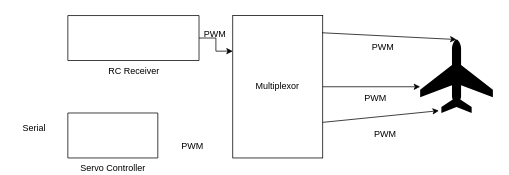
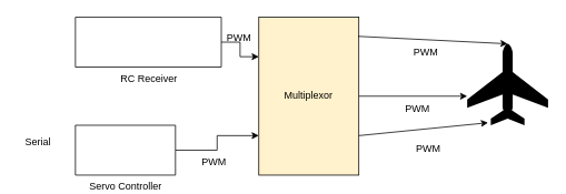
  <mxCell id="0" />
  <mxCell id="1" parent="0" />
  <mxCell id="2" style="edgeStyle=orthogonalEdgeStyle;rounded=0;orthogonalLoop=1;jettySize=auto;html=1;entryX=0;entryY=0.25;entryDx=0;entryDy=0;" parent="1" source="4" target="7" edge="1"><mxGeometry relative="1" as="geometry" /></mxCell>
  <mxCell id="3" value="PWM" style="text;html=1;align=center;verticalAlign=middle;resizable=0;points=[];" parent="2" vertex="1" connectable="0"><mxGeometry x="-0.234" y="3" relative="1" as="geometry"><mxPoint x="-5" y="-7" as="offset" /></mxGeometry></mxCell>
  <mxCell id="4" value="RC Receiver" style="verticalLabelPosition=bottom;verticalAlign=top;html=1;shape=mxgraph.basic.rect;fillColor2=none;strokeWidth=1;size=20;indent=5;" parent="1" vertex="1"><mxGeometry x="90" y="20" width="175" height="60" as="geometry" /></mxCell>
+ <mxCell id="5" style="edgeStyle=orthogonalEdgeStyle;rounded=0;orthogonalLoop=1;jettySize=auto;html=1;entryX=0;entryY=0.75;entryDx=0;entryDy=0;" parent="1" source="6" target="7" edge="1"><mxGeometry relative="1" as="geometry" /></mxCell>
  <mxCell id="6" value="Servo Controller" style="verticalLabelPosition=bottom;verticalAlign=top;html=1;shape=mxgraph.basic.rect;fillColor2=none;strokeWidth=1;size=20;indent=5;" parent="1" vertex="1"><mxGeometry x="90" y="150" width="120" height="60" as="geometry" /></mxCell>
- <mxCell id="7" value="Multiplexor" style="rounded=0;whiteSpace=wrap;html=1;" parent="1" vertex="1"><mxGeometry x="310" y="20" width="120" height="190" as="geometry" /></mxCell>
+ <mxCell id="7" value="Multiplexor" style="rounded=0;whiteSpace=wrap;html=1;fillColor=#fff2cc;" parent="1" vertex="1"><mxGeometry x="310" y="20" width="120" height="190" as="geometry" /></mxCell>
  <mxCell id="8" value="PWM" style="text;html=1;align=center;verticalAlign=middle;resizable=0;points=[];" parent="1" vertex="1" connectable="0"><mxGeometry x="250" y="200" as="geometry"><mxPoint x="5" y="-7" as="offset" /></mxGeometry></mxCell>
  <mxCell id="9" value="" style="shape=mxgraph.signs.transportation.airplane_3;html=1;pointerEvents=1;fillColor=#000000;strokeColor=none;verticalLabelPosition=bottom;verticalAlign=top;align=center;" parent="1" vertex="1"><mxGeometry x="560" y="52" width="97" height="98" as="geometry" /></mxCell>
  <mxCell id="10" value="" style="endArrow=classic;html=1;entryX=0.258;entryY=0.969;entryDx=0;entryDy=0;entryPerimeter=0;exitX=1;exitY=0.75;exitDx=0;exitDy=0;" parent="1" source="7" target="9" edge="1"><mxGeometry width="50" height="50" relative="1" as="geometry"><mxPoint x="370" y="240" as="sourcePoint" /><mxPoint x="420" y="190" as="targetPoint" /></mxGeometry></mxCell>
  <mxCell id="11" value="PWM" style="text;html=1;align=center;verticalAlign=middle;resizable=0;points=[];autosize=1;" parent="1" vertex="1"><mxGeometry x="493" y="168" width="40" height="20" as="geometry" /></mxCell>
  <mxCell id="12" value="" style="endArrow=classic;html=1;exitX=0.992;exitY=0.121;exitDx=0;exitDy=0;exitPerimeter=0;entryX=0.5;entryY=0;entryDx=0;entryDy=0;entryPerimeter=0;" parent="1" source="7" target="9" edge="1"><mxGeometry width="50" height="50" relative="1" as="geometry"><mxPoint x="435.49" y="80" as="sourcePoint" /><mxPoint x="590.516" y="64.462" as="targetPoint" /></mxGeometry></mxCell>
  <mxCell id="13" value="" style="endArrow=classic;html=1;exitX=1;exitY=0.5;exitDx=0;exitDy=0;entryX=0;entryY=0.643;entryDx=0;entryDy=0;entryPerimeter=0;" parent="1" source="7" target="9" edge="1"><mxGeometry width="50" height="50" relative="1" as="geometry"><mxPoint x="439.04" y="52.99" as="sourcePoint" /><mxPoint x="646.048" y="130.992" as="targetPoint" /></mxGeometry></mxCell>
  <mxCell id="14" value="PWM" style="text;html=1;align=center;verticalAlign=middle;resizable=0;points=[];autosize=1;" parent="1" vertex="1"><mxGeometry x="480" y="120" width="40" height="20" as="geometry" /></mxCell>
  <mxCell id="15" value="PWM" style="text;html=1;align=center;verticalAlign=middle;resizable=0;points=[];autosize=1;" parent="1" vertex="1"><mxGeometry x="490" y="52" width="40" height="20" as="geometry" /></mxCell>
  <mxCell id="16" value="Serial" style="text;html=1;align=center;verticalAlign=middle;resizable=0;points=[];autosize=1;" vertex="1" parent="1"><mxGeometry x="20" y="160" width="50" height="20" as="geometry" /></mxCell>
